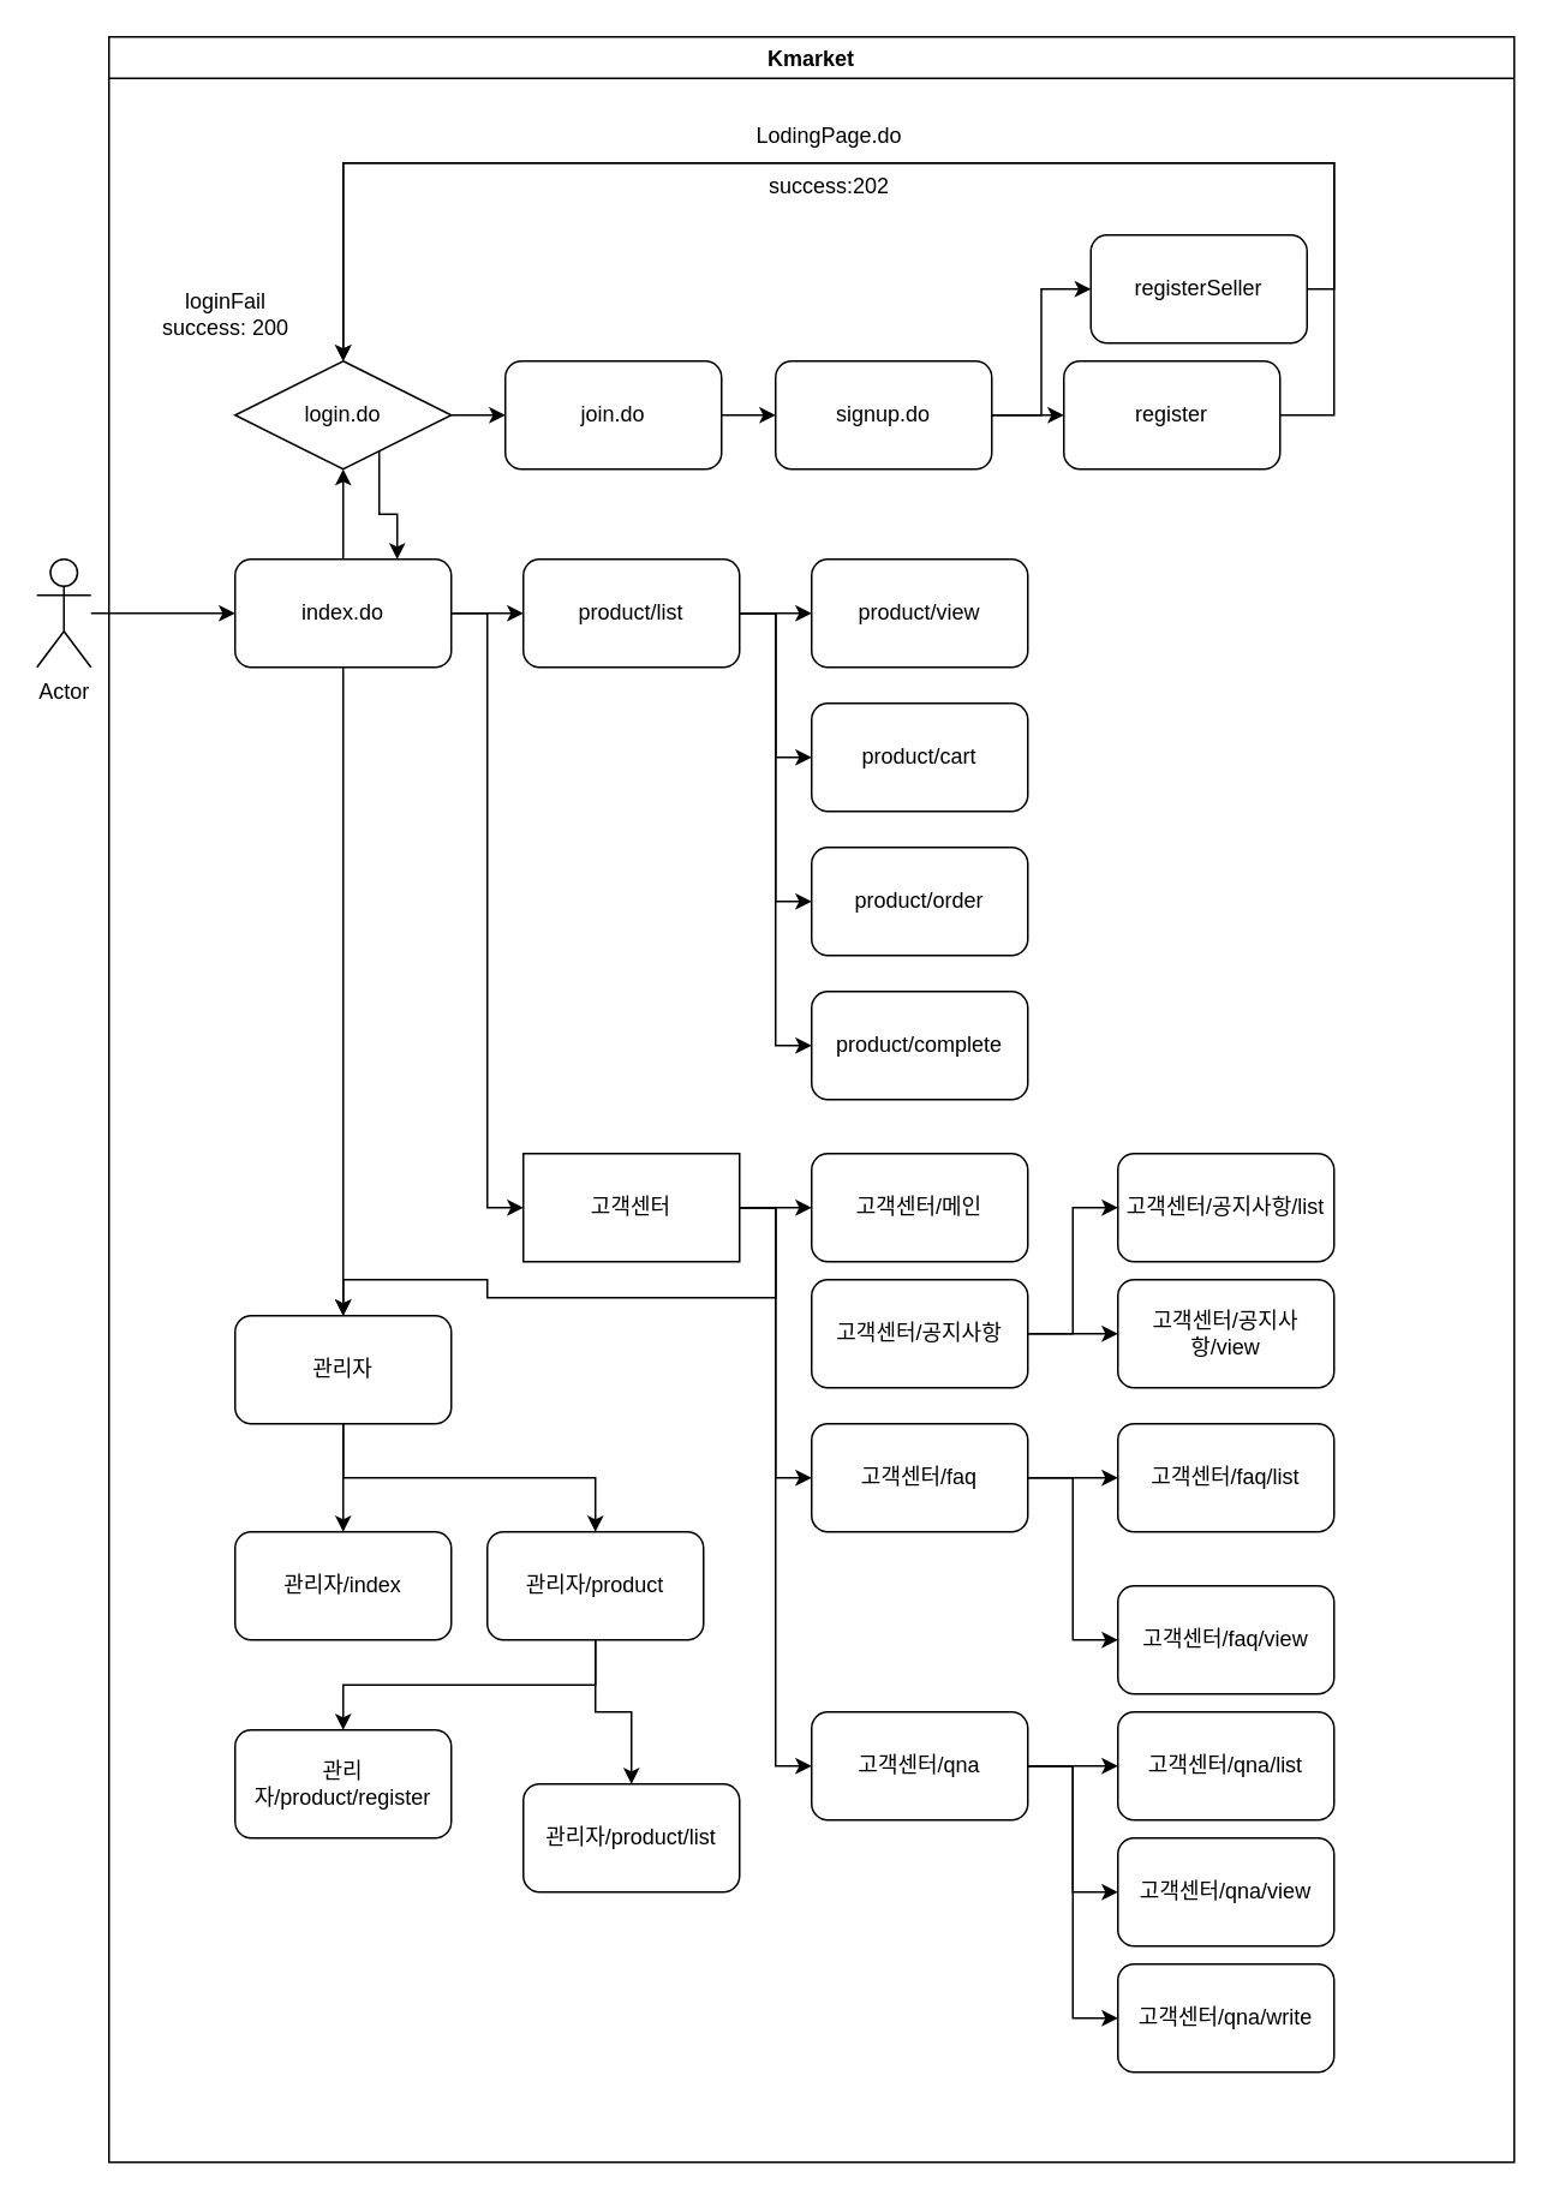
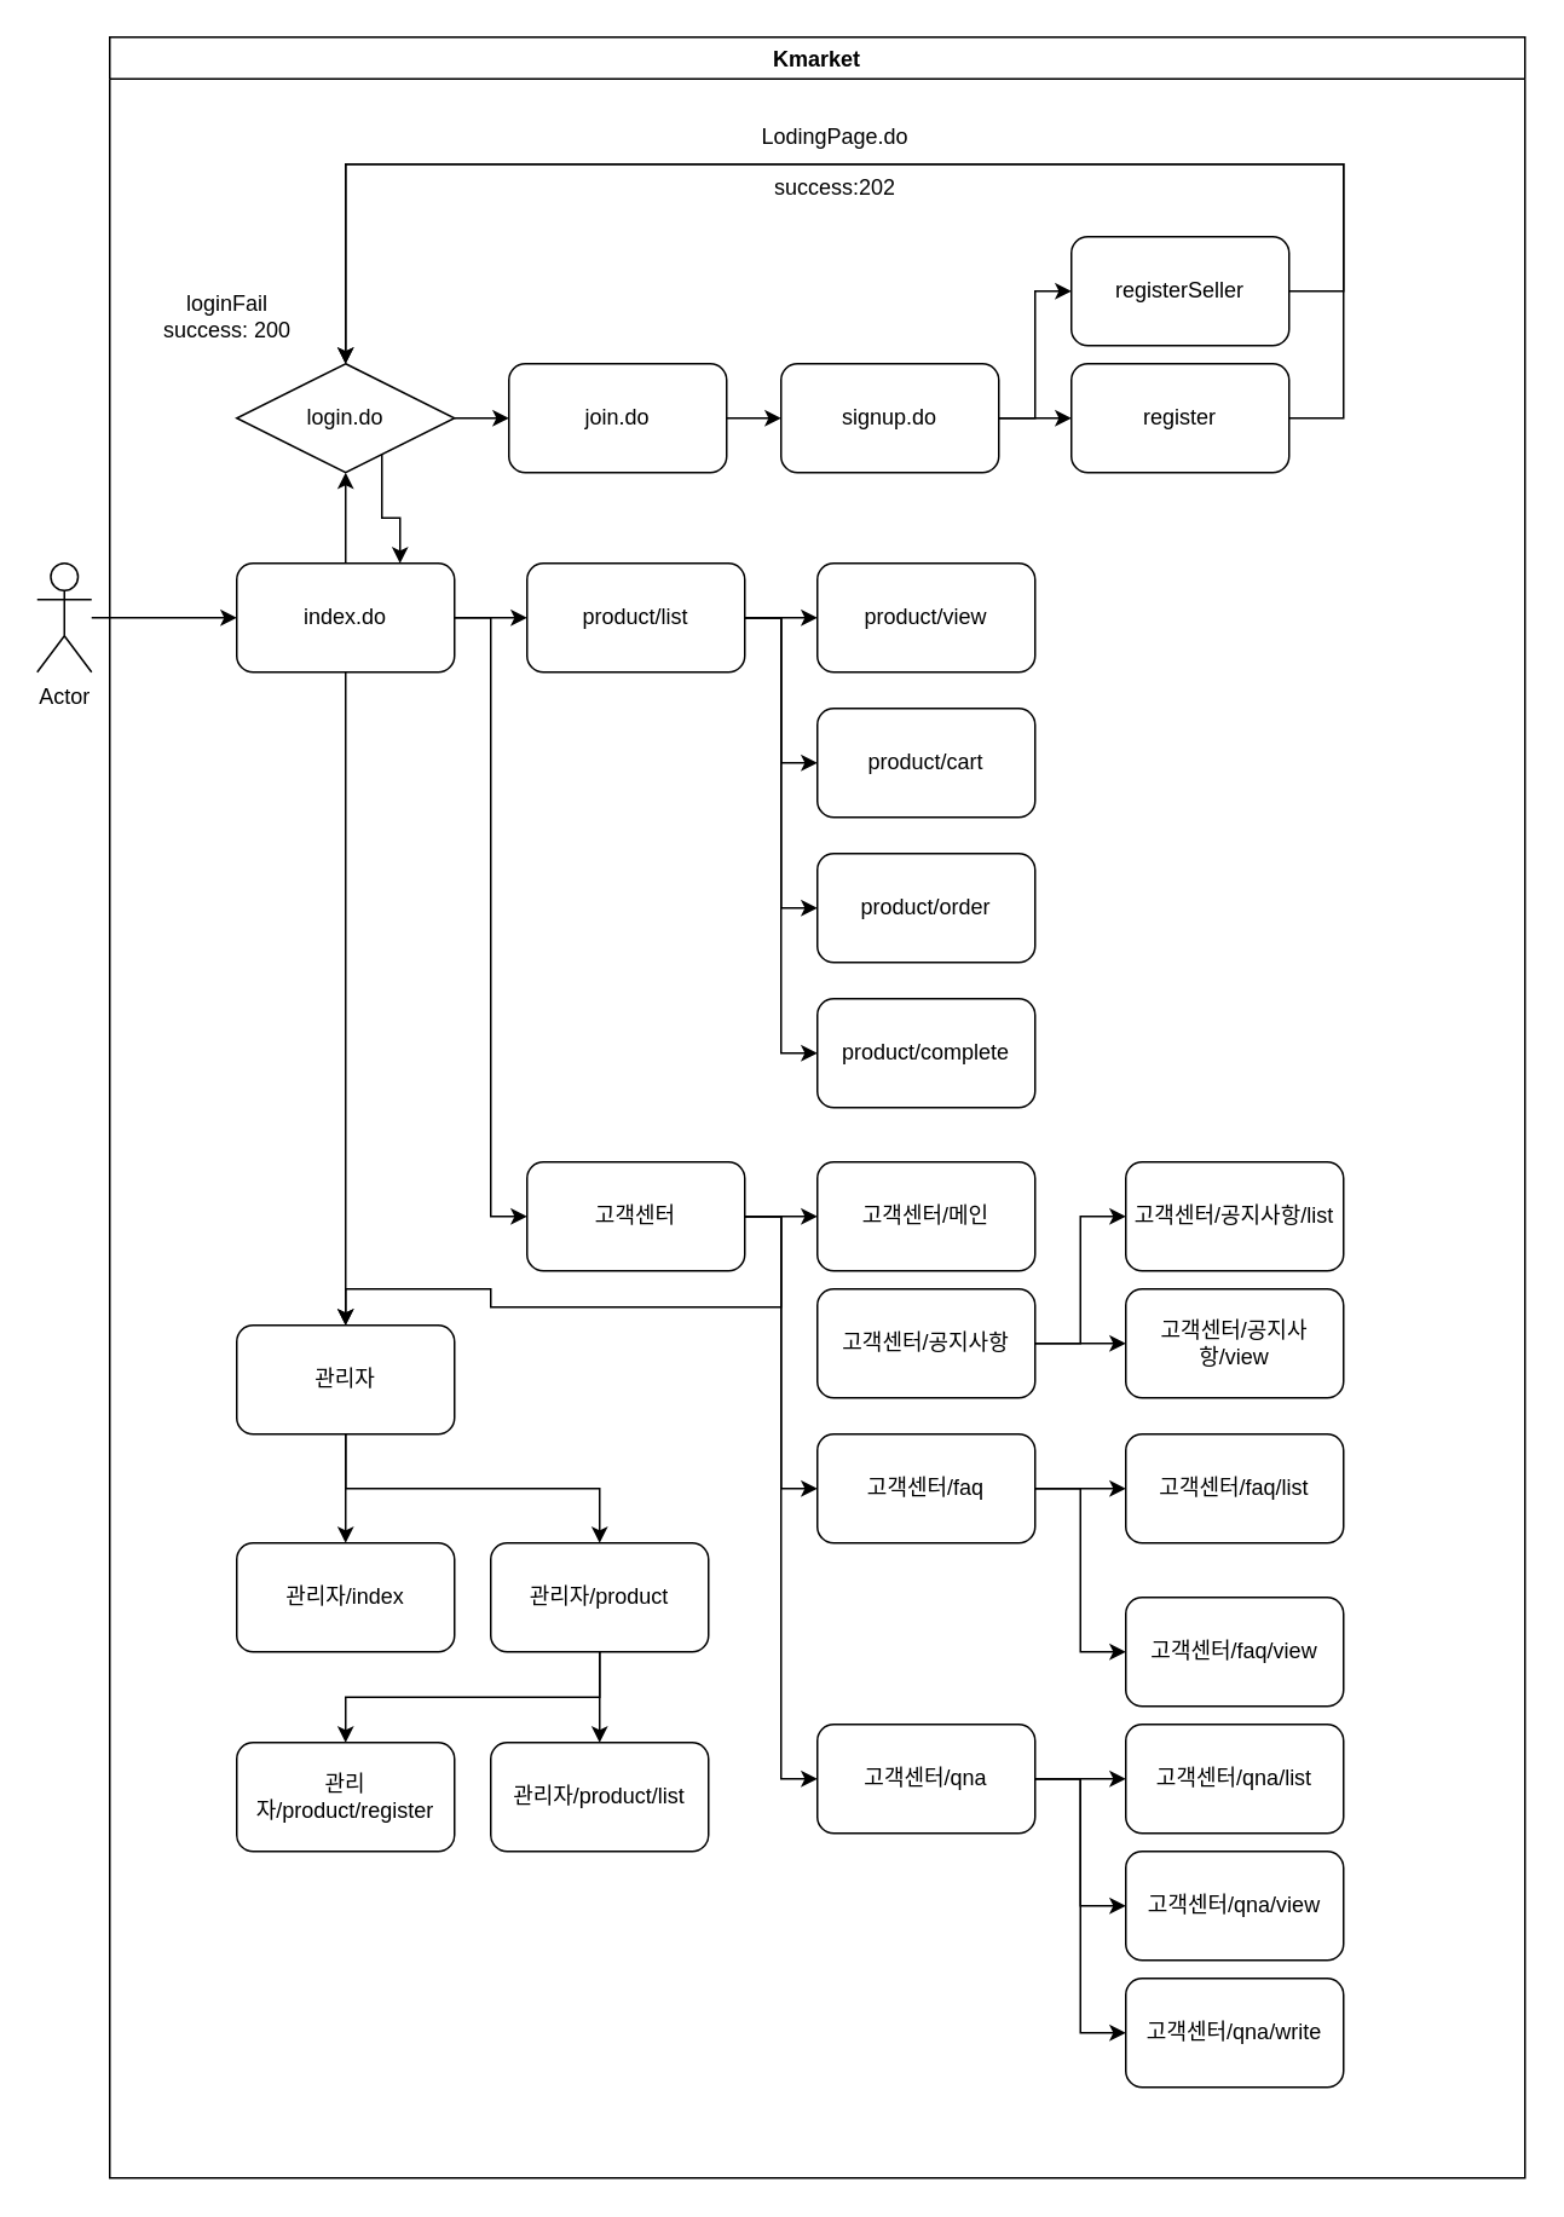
  <mxCell id="0" />
  <mxCell id="1" parent="0" />
  <mxCell id="2" style="edgeStyle=orthogonalEdgeStyle;rounded=0;orthogonalLoop=1;jettySize=auto;html=1;entryX=0;entryY=0.5;entryDx=0;entryDy=0;" parent="1" source="3" target="9" edge="1"><mxGeometry relative="1" as="geometry" /></mxCell>
  <mxCell id="3" value="Actor" style="shape=umlActor;verticalLabelPosition=bottom;verticalAlign=top;html=1;outlineConnect=0;" parent="1" vertex="1"><mxGeometry x="20" y="310" width="30" height="60" as="geometry" /></mxCell>
  <mxCell id="4" value="Kmarket" style="swimlane;" parent="1" vertex="1"><mxGeometry x="60" y="20" width="780" height="1180" as="geometry"><mxRectangle x="350" y="110" width="140" height="30" as="alternateBounds" /></mxGeometry></mxCell>
  <mxCell id="5" value="" style="edgeStyle=orthogonalEdgeStyle;rounded=0;orthogonalLoop=1;jettySize=auto;html=1;" parent="4" source="9" target="12" edge="1"><mxGeometry relative="1" as="geometry" /></mxCell>
  <mxCell id="6" value="" style="edgeStyle=orthogonalEdgeStyle;rounded=0;orthogonalLoop=1;jettySize=auto;html=1;" parent="4" source="9" target="22" edge="1"><mxGeometry relative="1" as="geometry" /></mxCell>
  <mxCell id="7" style="edgeStyle=orthogonalEdgeStyle;rounded=0;orthogonalLoop=1;jettySize=auto;html=1;entryX=0;entryY=0.5;entryDx=0;entryDy=0;" parent="4" source="9" target="27" edge="1"><mxGeometry relative="1" as="geometry" /></mxCell>
  <mxCell id="8" style="edgeStyle=orthogonalEdgeStyle;rounded=0;orthogonalLoop=1;jettySize=auto;html=1;entryX=0.5;entryY=0;entryDx=0;entryDy=0;" parent="4" source="9" target="30" edge="1"><mxGeometry relative="1" as="geometry" /></mxCell>
  <mxCell id="9" value="index.do" style="rounded=1;whiteSpace=wrap;html=1;" parent="4" vertex="1"><mxGeometry x="70" y="290" width="120" height="60" as="geometry" /></mxCell>
  <mxCell id="10" style="edgeStyle=orthogonalEdgeStyle;rounded=0;orthogonalLoop=1;jettySize=auto;html=1;exitX=0.75;exitY=1;exitDx=0;exitDy=0;entryX=0.75;entryY=0;entryDx=0;entryDy=0;" parent="4" source="12" target="9" edge="1"><mxGeometry relative="1" as="geometry" /></mxCell>
  <mxCell id="11" style="edgeStyle=orthogonalEdgeStyle;rounded=0;orthogonalLoop=1;jettySize=auto;html=1;exitX=1;exitY=0.5;exitDx=0;exitDy=0;entryX=0;entryY=0.5;entryDx=0;entryDy=0;" edge="1" parent="4" source="12" target="62"><mxGeometry relative="1" as="geometry" /></mxCell>
  <mxCell id="12" value="login.do" style="rhombus;whiteSpace=wrap;html=1;" parent="4" vertex="1"><mxGeometry x="70" y="180" width="120" height="60" as="geometry" /></mxCell>
  <mxCell id="13" value="" style="edgeStyle=orthogonalEdgeStyle;rounded=0;orthogonalLoop=1;jettySize=auto;html=1;" parent="4" source="15" target="17" edge="1"><mxGeometry relative="1" as="geometry" /></mxCell>
  <mxCell id="14" style="edgeStyle=orthogonalEdgeStyle;rounded=0;orthogonalLoop=1;jettySize=auto;html=1;exitX=1;exitY=0.5;exitDx=0;exitDy=0;entryX=0;entryY=0.5;entryDx=0;entryDy=0;" edge="1" parent="4" source="15" target="60"><mxGeometry relative="1" as="geometry" /></mxCell>
  <mxCell id="15" value="signup.do" style="rounded=1;whiteSpace=wrap;html=1;" parent="4" vertex="1"><mxGeometry x="370" y="180" width="120" height="60" as="geometry" /></mxCell>
  <mxCell id="16" style="edgeStyle=orthogonalEdgeStyle;rounded=0;orthogonalLoop=1;jettySize=auto;html=1;exitX=1;exitY=0.5;exitDx=0;exitDy=0;entryX=0.5;entryY=0;entryDx=0;entryDy=0;" edge="1" parent="4" source="17" target="12"><mxGeometry relative="1" as="geometry"><Array as="points"><mxPoint x="680" y="210" /><mxPoint x="680" y="70" /><mxPoint x="130" y="70" /></Array></mxGeometry></mxCell>
  <mxCell id="17" value="register" style="rounded=1;whiteSpace=wrap;html=1;" parent="4" vertex="1"><mxGeometry x="530" y="180" width="120" height="60" as="geometry" /></mxCell>
  <mxCell id="18" style="edgeStyle=orthogonalEdgeStyle;rounded=0;orthogonalLoop=1;jettySize=auto;html=1;exitX=1;exitY=0.5;exitDx=0;exitDy=0;entryX=0;entryY=0.5;entryDx=0;entryDy=0;" parent="4" source="22" target="31" edge="1"><mxGeometry relative="1" as="geometry" /></mxCell>
  <mxCell id="19" style="edgeStyle=orthogonalEdgeStyle;rounded=0;orthogonalLoop=1;jettySize=auto;html=1;exitX=1;exitY=0.5;exitDx=0;exitDy=0;entryX=0;entryY=0.5;entryDx=0;entryDy=0;" parent="4" source="22" target="32" edge="1"><mxGeometry relative="1" as="geometry" /></mxCell>
  <mxCell id="20" style="edgeStyle=orthogonalEdgeStyle;rounded=0;orthogonalLoop=1;jettySize=auto;html=1;exitX=1;exitY=0.5;exitDx=0;exitDy=0;entryX=0;entryY=0.5;entryDx=0;entryDy=0;" parent="4" source="22" target="33" edge="1"><mxGeometry relative="1" as="geometry" /></mxCell>
  <mxCell id="21" style="edgeStyle=orthogonalEdgeStyle;rounded=0;orthogonalLoop=1;jettySize=auto;html=1;exitX=1;exitY=0.5;exitDx=0;exitDy=0;entryX=0;entryY=0.5;entryDx=0;entryDy=0;" parent="4" source="22" target="34" edge="1"><mxGeometry relative="1" as="geometry" /></mxCell>
  <mxCell id="22" value="product/list" style="rounded=1;whiteSpace=wrap;html=1;" parent="4" vertex="1"><mxGeometry x="230" y="290" width="120" height="60" as="geometry" /></mxCell>
  <mxCell id="23" style="edgeStyle=orthogonalEdgeStyle;rounded=0;orthogonalLoop=1;jettySize=auto;html=1;exitX=1;exitY=0.5;exitDx=0;exitDy=0;" parent="4" source="27" target="35" edge="1"><mxGeometry relative="1" as="geometry" /></mxCell>
  <mxCell id="24" style="edgeStyle=orthogonalEdgeStyle;rounded=0;orthogonalLoop=1;jettySize=auto;html=1;exitX=1;exitY=0.5;exitDx=0;exitDy=0;" parent="4" source="27" target="30" edge="1"><mxGeometry relative="1" as="geometry" /></mxCell>
  <mxCell id="25" style="edgeStyle=orthogonalEdgeStyle;rounded=0;orthogonalLoop=1;jettySize=auto;html=1;exitX=1;exitY=0.5;exitDx=0;exitDy=0;entryX=0;entryY=0.5;entryDx=0;entryDy=0;" parent="4" source="27" target="41" edge="1"><mxGeometry relative="1" as="geometry" /></mxCell>
  <mxCell id="26" style="edgeStyle=orthogonalEdgeStyle;rounded=0;orthogonalLoop=1;jettySize=auto;html=1;exitX=1;exitY=0.5;exitDx=0;exitDy=0;entryX=0;entryY=0.5;entryDx=0;entryDy=0;" parent="4" source="27" target="45" edge="1"><mxGeometry relative="1" as="geometry" /></mxCell>
- <mxCell id="27" value="고객센터" style="whiteSpace=wrap;html=1;rounded=0;" parent="4" vertex="1"><mxGeometry x="230" y="620" width="120" height="60" as="geometry" /></mxCell>
+ <mxCell id="27" value="고객센터" style="rounded=1;whiteSpace=wrap;html=1;" parent="4" vertex="1"><mxGeometry x="230" y="620" width="120" height="60" as="geometry" /></mxCell>
  <mxCell id="28" style="edgeStyle=orthogonalEdgeStyle;rounded=0;orthogonalLoop=1;jettySize=auto;html=1;exitX=0.5;exitY=1;exitDx=0;exitDy=0;entryX=0.5;entryY=0;entryDx=0;entryDy=0;" parent="4" source="30" target="53" edge="1"><mxGeometry relative="1" as="geometry" /></mxCell>
  <mxCell id="29" style="edgeStyle=orthogonalEdgeStyle;rounded=0;orthogonalLoop=1;jettySize=auto;html=1;exitX=0.5;exitY=1;exitDx=0;exitDy=0;entryX=0.5;entryY=0;entryDx=0;entryDy=0;" parent="4" source="30" target="56" edge="1"><mxGeometry relative="1" as="geometry" /></mxCell>
  <mxCell id="30" value="관리자" style="rounded=1;whiteSpace=wrap;html=1;" parent="4" vertex="1"><mxGeometry x="70" y="710" width="120" height="60" as="geometry" /></mxCell>
  <mxCell id="31" value="product/view" style="rounded=1;whiteSpace=wrap;html=1;" parent="4" vertex="1"><mxGeometry x="390" y="290" width="120" height="60" as="geometry" /></mxCell>
  <mxCell id="32" value="product/cart" style="rounded=1;whiteSpace=wrap;html=1;" parent="4" vertex="1"><mxGeometry x="390" y="370" width="120" height="60" as="geometry" /></mxCell>
  <mxCell id="33" value="product/order" style="rounded=1;whiteSpace=wrap;html=1;" parent="4" vertex="1"><mxGeometry x="390" y="450" width="120" height="60" as="geometry" /></mxCell>
  <mxCell id="34" value="product/complete" style="rounded=1;whiteSpace=wrap;html=1;" parent="4" vertex="1"><mxGeometry x="390" y="530" width="120" height="60" as="geometry" /></mxCell>
  <mxCell id="35" value="고객센터/메인" style="rounded=1;whiteSpace=wrap;html=1;" parent="4" vertex="1"><mxGeometry x="390" y="620" width="120" height="60" as="geometry" /></mxCell>
  <mxCell id="36" style="edgeStyle=orthogonalEdgeStyle;rounded=0;orthogonalLoop=1;jettySize=auto;html=1;exitX=1;exitY=0.5;exitDx=0;exitDy=0;entryX=0;entryY=0.5;entryDx=0;entryDy=0;" parent="4" source="38" target="47" edge="1"><mxGeometry relative="1" as="geometry" /></mxCell>
  <mxCell id="37" style="edgeStyle=orthogonalEdgeStyle;rounded=0;orthogonalLoop=1;jettySize=auto;html=1;exitX=1;exitY=0.5;exitDx=0;exitDy=0;entryX=0;entryY=0.5;entryDx=0;entryDy=0;" parent="4" source="38" target="46" edge="1"><mxGeometry relative="1" as="geometry" /></mxCell>
  <mxCell id="38" value="고객센터/공지사항" style="rounded=1;whiteSpace=wrap;html=1;" parent="4" vertex="1"><mxGeometry x="390" y="690" width="120" height="60" as="geometry" /></mxCell>
  <mxCell id="39" style="edgeStyle=orthogonalEdgeStyle;rounded=0;orthogonalLoop=1;jettySize=auto;html=1;exitX=1;exitY=0.5;exitDx=0;exitDy=0;entryX=0;entryY=0.5;entryDx=0;entryDy=0;" parent="4" source="41" target="48" edge="1"><mxGeometry relative="1" as="geometry" /></mxCell>
  <mxCell id="40" style="edgeStyle=orthogonalEdgeStyle;rounded=0;orthogonalLoop=1;jettySize=auto;html=1;exitX=1;exitY=0.5;exitDx=0;exitDy=0;entryX=0;entryY=0.5;entryDx=0;entryDy=0;" parent="4" source="41" target="49" edge="1"><mxGeometry relative="1" as="geometry" /></mxCell>
  <mxCell id="41" value="고객센터/faq" style="rounded=1;whiteSpace=wrap;html=1;" parent="4" vertex="1"><mxGeometry x="390" y="770" width="120" height="60" as="geometry" /></mxCell>
  <mxCell id="42" style="edgeStyle=orthogonalEdgeStyle;rounded=0;orthogonalLoop=1;jettySize=auto;html=1;exitX=1;exitY=0.5;exitDx=0;exitDy=0;entryX=0;entryY=0.5;entryDx=0;entryDy=0;" parent="4" source="45" target="50" edge="1"><mxGeometry relative="1" as="geometry" /></mxCell>
  <mxCell id="43" style="edgeStyle=orthogonalEdgeStyle;rounded=0;orthogonalLoop=1;jettySize=auto;html=1;exitX=1;exitY=0.5;exitDx=0;exitDy=0;entryX=0;entryY=0.5;entryDx=0;entryDy=0;" parent="4" source="45" target="51" edge="1"><mxGeometry relative="1" as="geometry" /></mxCell>
  <mxCell id="44" style="edgeStyle=orthogonalEdgeStyle;rounded=0;orthogonalLoop=1;jettySize=auto;html=1;exitX=1;exitY=0.5;exitDx=0;exitDy=0;entryX=0;entryY=0.5;entryDx=0;entryDy=0;" parent="4" source="45" target="52" edge="1"><mxGeometry relative="1" as="geometry" /></mxCell>
  <mxCell id="45" value="고객센터/qna" style="rounded=1;whiteSpace=wrap;html=1;" parent="4" vertex="1"><mxGeometry x="390" y="930" width="120" height="60" as="geometry" /></mxCell>
  <mxCell id="46" value="고객센터/공지사항/view" style="rounded=1;whiteSpace=wrap;html=1;" parent="4" vertex="1"><mxGeometry x="560" y="690" width="120" height="60" as="geometry" /></mxCell>
  <mxCell id="47" value="고객센터/공지사항/list" style="rounded=1;whiteSpace=wrap;html=1;" parent="4" vertex="1"><mxGeometry x="560" y="620" width="120" height="60" as="geometry" /></mxCell>
  <mxCell id="48" value="고객센터/faq/list" style="rounded=1;whiteSpace=wrap;html=1;" parent="4" vertex="1"><mxGeometry x="560" y="770" width="120" height="60" as="geometry" /></mxCell>
  <mxCell id="49" value="고객센터/faq/view" style="rounded=1;whiteSpace=wrap;html=1;" parent="4" vertex="1"><mxGeometry x="560" y="860" width="120" height="60" as="geometry" /></mxCell>
  <mxCell id="50" value="고객센터/qna/list" style="rounded=1;whiteSpace=wrap;html=1;" parent="4" vertex="1"><mxGeometry x="560" y="930" width="120" height="60" as="geometry" /></mxCell>
  <mxCell id="51" value="고객센터/qna/view" style="rounded=1;whiteSpace=wrap;html=1;" parent="4" vertex="1"><mxGeometry x="560" y="1000" width="120" height="60" as="geometry" /></mxCell>
  <mxCell id="52" value="고객센터/qna/write" style="rounded=1;whiteSpace=wrap;html=1;" parent="4" vertex="1"><mxGeometry x="560" y="1070" width="120" height="60" as="geometry" /></mxCell>
  <mxCell id="53" value="관리자/index" style="rounded=1;whiteSpace=wrap;html=1;" parent="4" vertex="1"><mxGeometry x="70" y="830" width="120" height="60" as="geometry" /></mxCell>
  <mxCell id="54" style="edgeStyle=orthogonalEdgeStyle;rounded=0;orthogonalLoop=1;jettySize=auto;html=1;exitX=0.5;exitY=1;exitDx=0;exitDy=0;entryX=0.5;entryY=0;entryDx=0;entryDy=0;" parent="4" source="56" target="57" edge="1"><mxGeometry relative="1" as="geometry" /></mxCell>
  <mxCell id="55" style="edgeStyle=orthogonalEdgeStyle;rounded=0;orthogonalLoop=1;jettySize=auto;html=1;exitX=0.5;exitY=1;exitDx=0;exitDy=0;entryX=0.5;entryY=0;entryDx=0;entryDy=0;" parent="4" source="56" target="58" edge="1"><mxGeometry relative="1" as="geometry" /></mxCell>
  <mxCell id="56" value="관리자/product" style="rounded=1;whiteSpace=wrap;html=1;" parent="4" vertex="1"><mxGeometry x="210" y="830" width="120" height="60" as="geometry" /></mxCell>
- <mxCell id="57" value="관리자/product/list" style="rounded=1;whiteSpace=wrap;html=1;" parent="4" vertex="1"><mxGeometry x="230" y="970" width="120" height="60" as="geometry" /></mxCell>
+ <mxCell id="57" value="관리자/product/list" style="rounded=1;whiteSpace=wrap;html=1;" parent="4" vertex="1"><mxGeometry x="210" y="940" width="120" height="60" as="geometry" /></mxCell>
  <mxCell id="58" value="관리자/product/register" style="rounded=1;whiteSpace=wrap;html=1;" parent="4" vertex="1"><mxGeometry x="70" y="940" width="120" height="60" as="geometry" /></mxCell>
  <mxCell id="59" style="edgeStyle=orthogonalEdgeStyle;rounded=0;orthogonalLoop=1;jettySize=auto;html=1;exitX=1;exitY=0.5;exitDx=0;exitDy=0;entryX=0.5;entryY=0;entryDx=0;entryDy=0;" edge="1" parent="4" source="60" target="12"><mxGeometry relative="1" as="geometry"><Array as="points"><mxPoint x="680" y="140" /><mxPoint x="680" y="70" /><mxPoint x="130" y="70" /></Array></mxGeometry></mxCell>
- <mxCell id="60" value="registerSeller" style="rounded=1;whiteSpace=wrap;html=1;" vertex="1" parent="4"><mxGeometry x="545" y="110" width="120" height="60" as="geometry" /></mxCell>
+ <mxCell id="60" value="registerSeller" style="rounded=1;whiteSpace=wrap;html=1;" vertex="1" parent="4"><mxGeometry x="530" y="110" width="120" height="60" as="geometry" /></mxCell>
  <mxCell id="61" style="edgeStyle=orthogonalEdgeStyle;rounded=0;orthogonalLoop=1;jettySize=auto;html=1;exitX=1;exitY=0.5;exitDx=0;exitDy=0;entryX=0;entryY=0.5;entryDx=0;entryDy=0;" edge="1" parent="4" source="62" target="15"><mxGeometry relative="1" as="geometry" /></mxCell>
  <mxCell id="62" value="join.do" style="rounded=1;whiteSpace=wrap;html=1;" vertex="1" parent="4"><mxGeometry x="220" y="180" width="120" height="60" as="geometry" /></mxCell>
  <mxCell id="63" value="LodingPage.do" style="text;strokeColor=none;fillColor=none;align=center;verticalAlign=middle;spacingLeft=4;spacingRight=4;overflow=hidden;points=[[0,0.5],[1,0.5]];portConstraint=eastwest;rotatable=0;whiteSpace=wrap;html=1;" vertex="1" parent="4"><mxGeometry x="350" y="40" width="100" height="30" as="geometry" /></mxCell>
  <mxCell id="64" value="success:202" style="text;strokeColor=none;fillColor=none;align=center;verticalAlign=middle;spacingLeft=4;spacingRight=4;overflow=hidden;rotatable=0;points=[[0,0.5],[1,0.5]];portConstraint=eastwest;whiteSpace=wrap;html=1;" vertex="1" parent="4"><mxGeometry x="355" y="70" width="90" height="26" as="geometry" /></mxCell>
  <mxCell id="65" value="loginFail&lt;br&gt;success: 200" style="text;strokeColor=none;fillColor=none;align=center;verticalAlign=middle;spacingLeft=4;spacingRight=4;overflow=hidden;rotatable=0;points=[[0,0.5],[1,0.5]];portConstraint=eastwest;whiteSpace=wrap;html=1;" vertex="1" parent="4"><mxGeometry x="10" y="137" width="110" height="33" as="geometry" /></mxCell>
